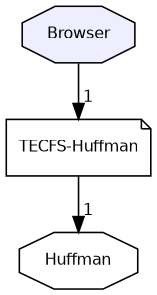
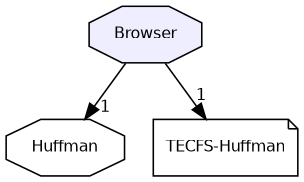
  digraph {
    compound=true
    node [fontname=Helvetica fontsize=10 shape=octagon]
    edge [headlabel=1 labeldistance=1.5 labelfontname=Helvetica labelfontsize=10]
    n1 [fillcolor="#eeeeff" label=Browser pencolor=black style=filled]
    n2 [label=Huffman]
    n3 [label="TECFS-Huffman" shape=note]
-   n3 -> n2
+   n1 -> n2
    n1 -> n3
  }
